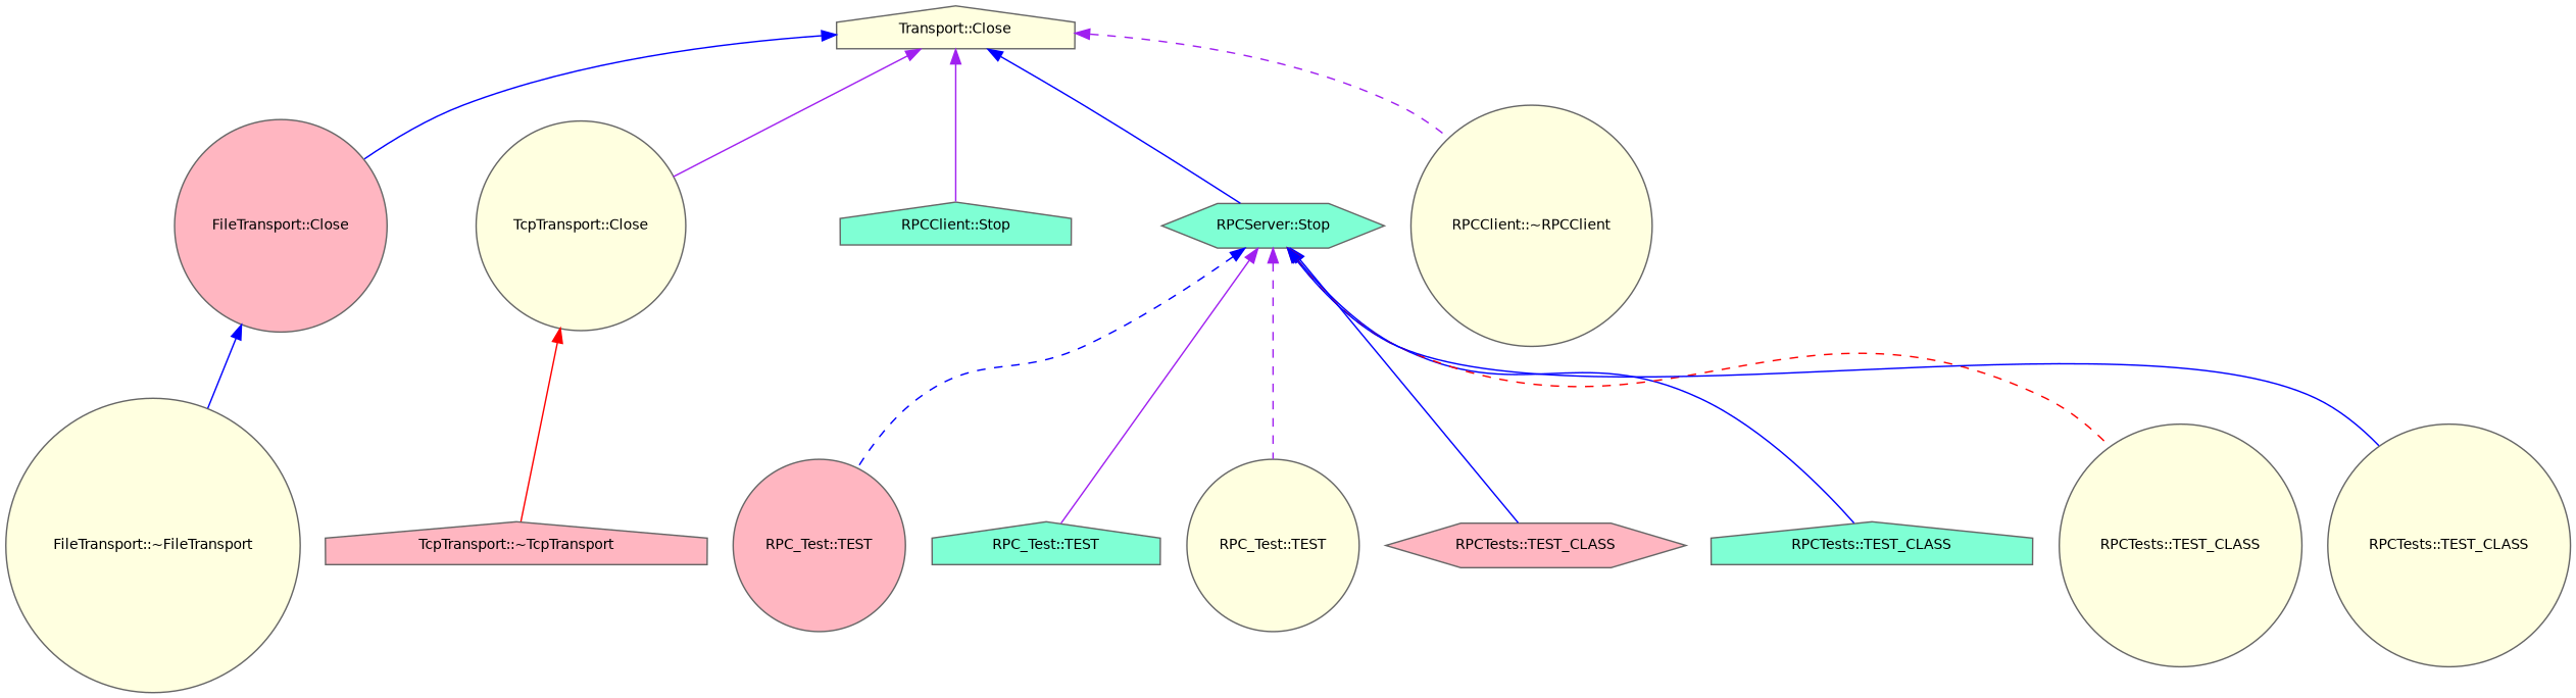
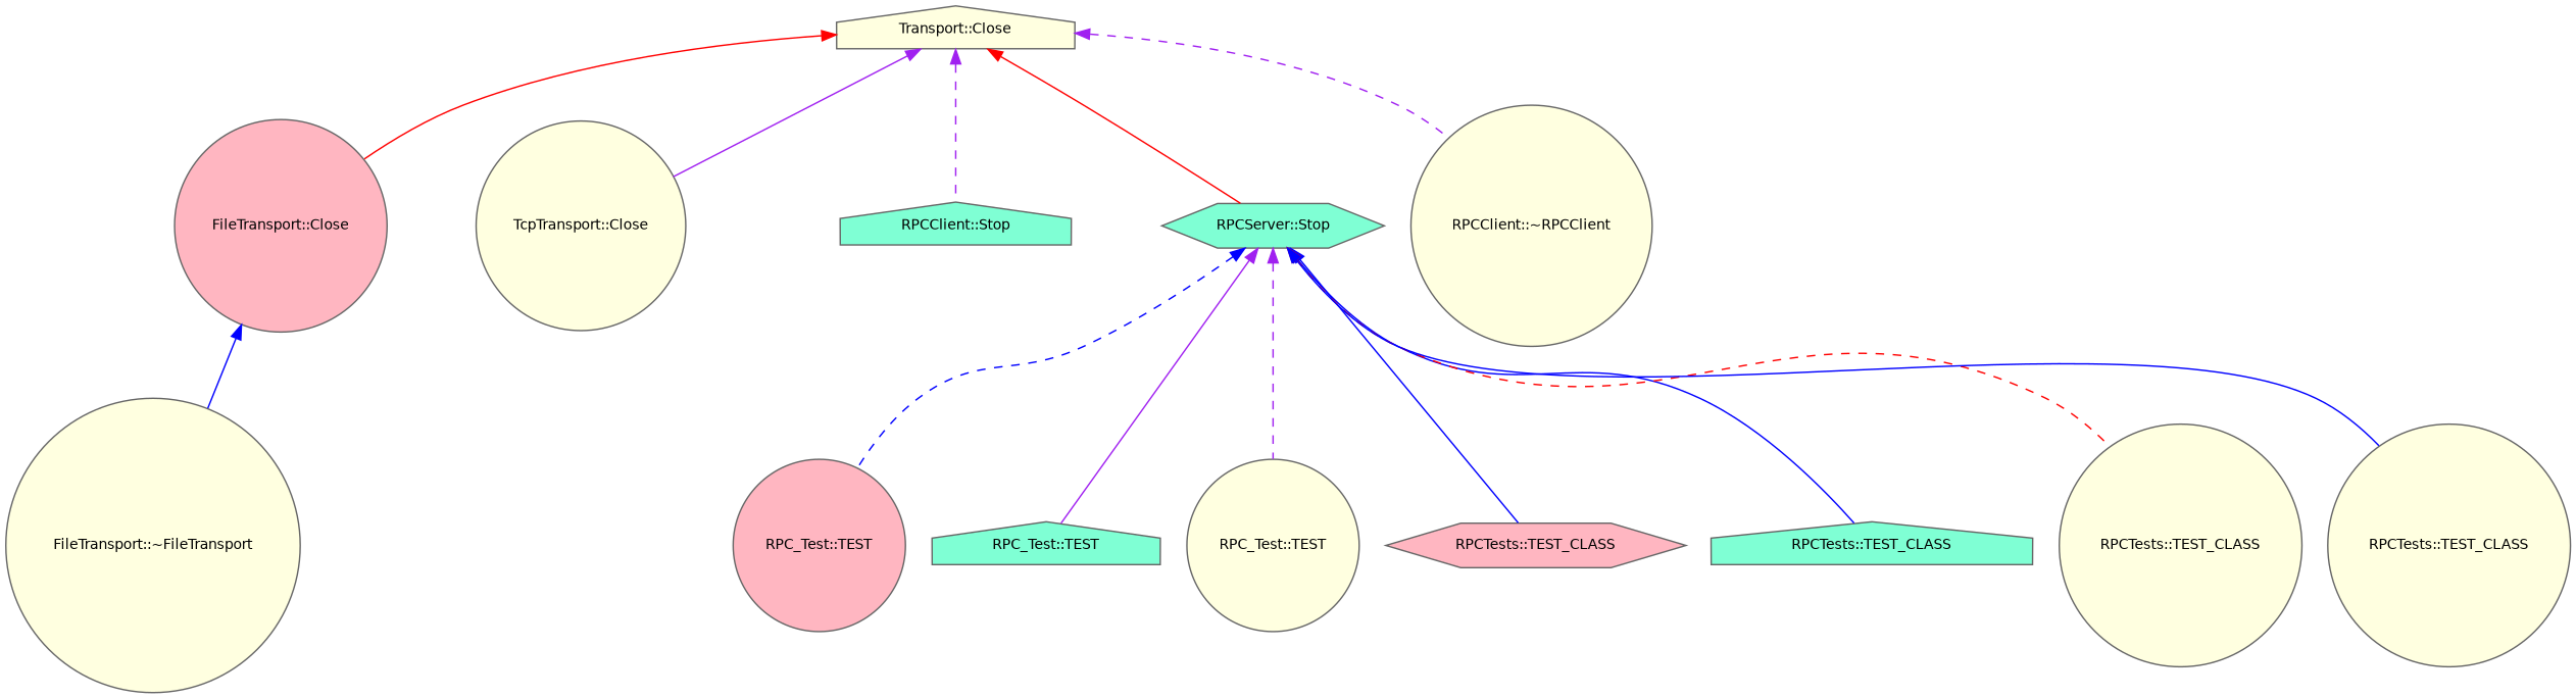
  digraph {
    rankdir=TB
    node [color=grey40 fillcolor=lightyellow fontname=Helvetica fontsize=10 shape=circle style=filled]
    edge [color=blue dir=back fontname=Helvetica fontsize=10 labelfontname=Helvetica labelfontsize=10 style=solid]
    n1 [color=gray40 fontcolor=black height=0.2 label="Transport::Close" shape=house width=0.4]
    n2 [fillcolor=lightpink height=0.2 label="FileTransport::Close" width=0.4]
    n3 [height=0.2 label="TcpTransport::Close" width=0.4]
    n4 [fillcolor=aquamarine height=0.2 label="RPCClient::Stop" shape=house width=0.4]
    n5 [fillcolor=aquamarine height=0.2 label="RPCServer::Stop" shape=hexagon width=0.4]
    n6 [height=0.2 label="RPCClient::~RPCClient" width=0.4]
    n7 [height=0.2 label="FileTransport::~FileTransport" width=0.4]
-   n8 [fillcolor=lightpink height=0.2 label="TcpTransport::~TcpTransport" shape=house width=0.4]
    n9 [fillcolor=lightpink height=0.2 label="RPC_Test::TEST" width=0.4]
    n10 [fillcolor=aquamarine height=0.2 label="RPC_Test::TEST" shape=house width=0.4]
    n11 [height=0.2 label="RPC_Test::TEST" width=0.4]
    n12 [fillcolor=lightpink height=0.2 label="RPCTests::TEST_CLASS" shape=hexagon width=0.4]
    n13 [fillcolor=aquamarine height=0.2 label="RPCTests::TEST_CLASS" shape=house width=0.4]
    n14 [height=0.2 label="RPCTests::TEST_CLASS" width=0.4]
    n15 [height=0.2 label="RPCTests::TEST_CLASS" width=0.4]
-   n1 -> n2
+   n1 -> n2 [color=red]
    n1 -> n3 [color=purple]
-   n1 -> n4 [color=purple]
-   n1 -> n5
+   n1 -> n4 [color=purple style=dashed]
+   n1 -> n5 [color=red]
    n1 -> n6 [color=purple style=dashed]
    n2 -> n7
-   n3 -> n8 [color=red]
    n5 -> n9 [style=dashed]
    n5 -> n10 [color=purple]
    n5 -> n11 [color=purple style=dashed]
    n5 -> n12
    n5 -> n13
    n5 -> n14 [color=red style=dashed]
    n5 -> n15
  }
